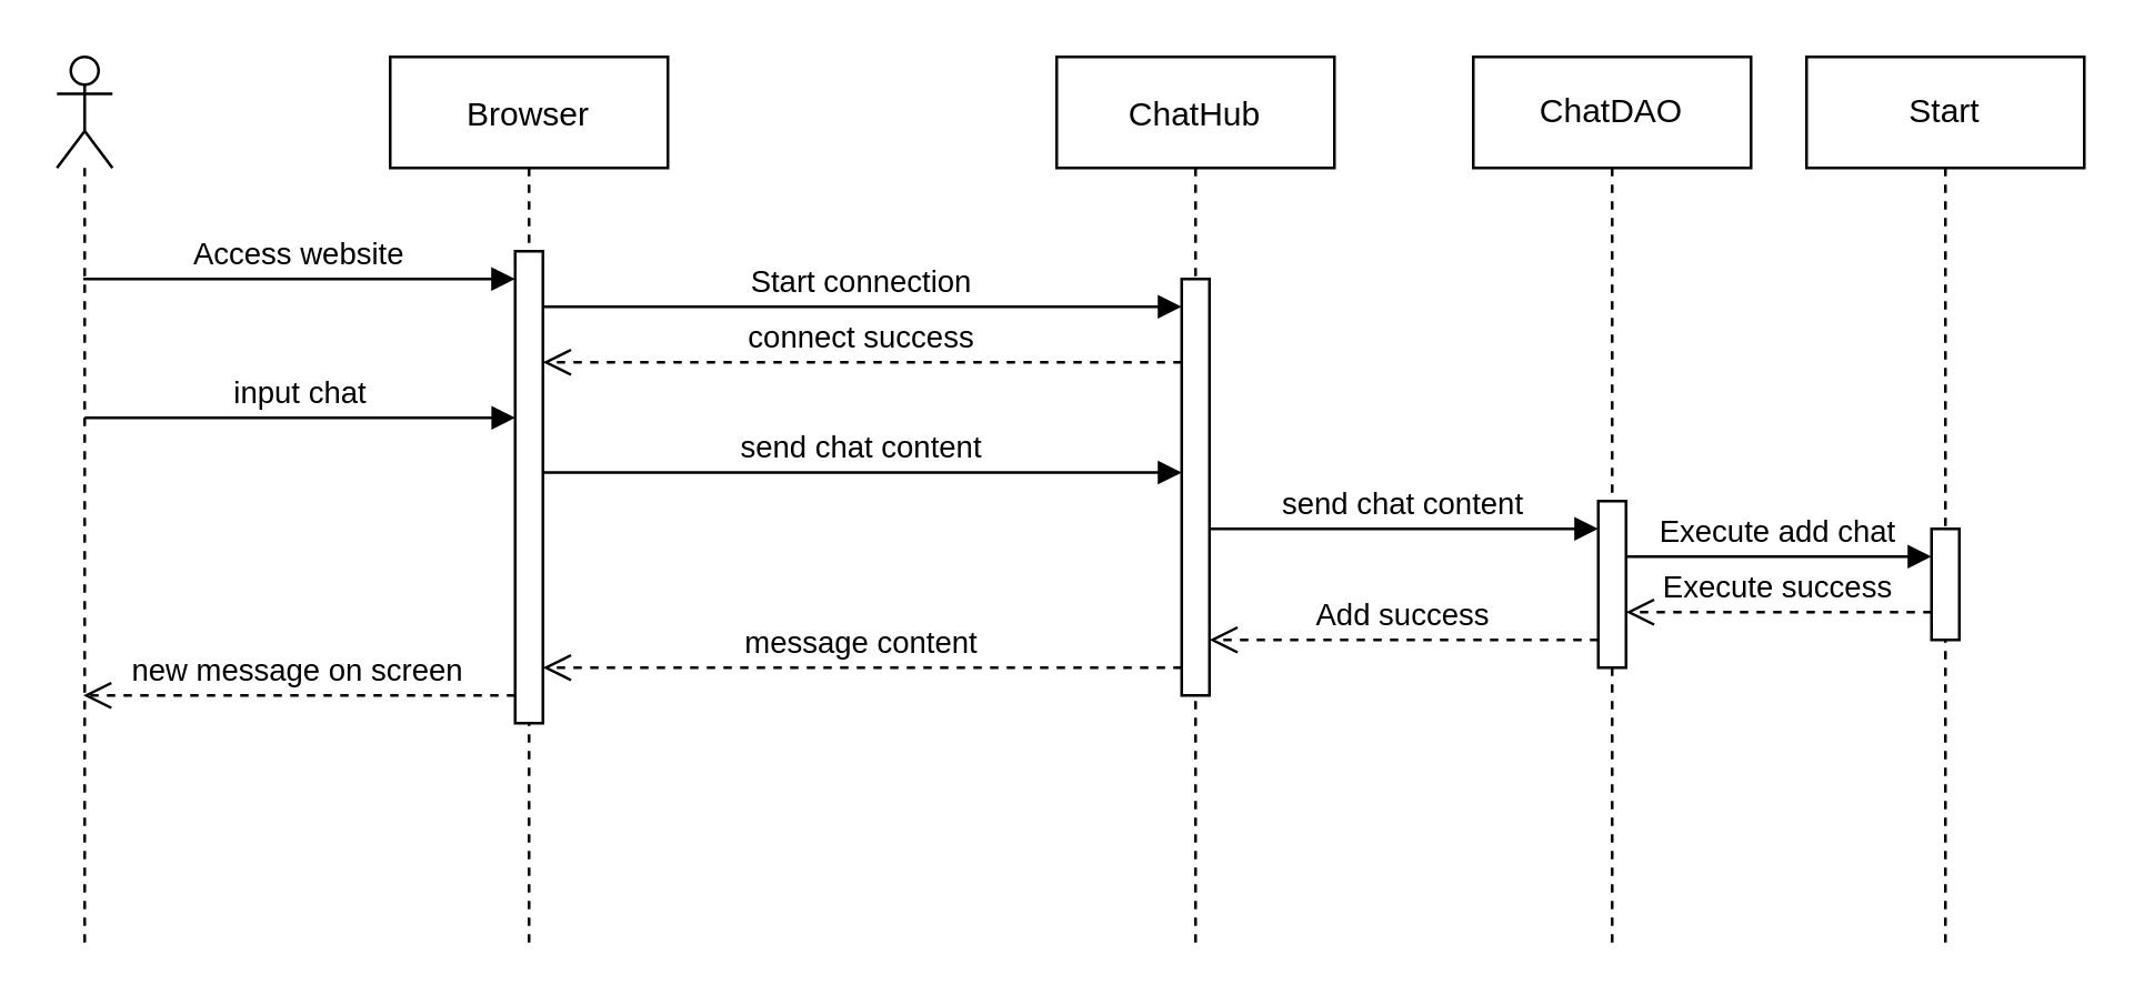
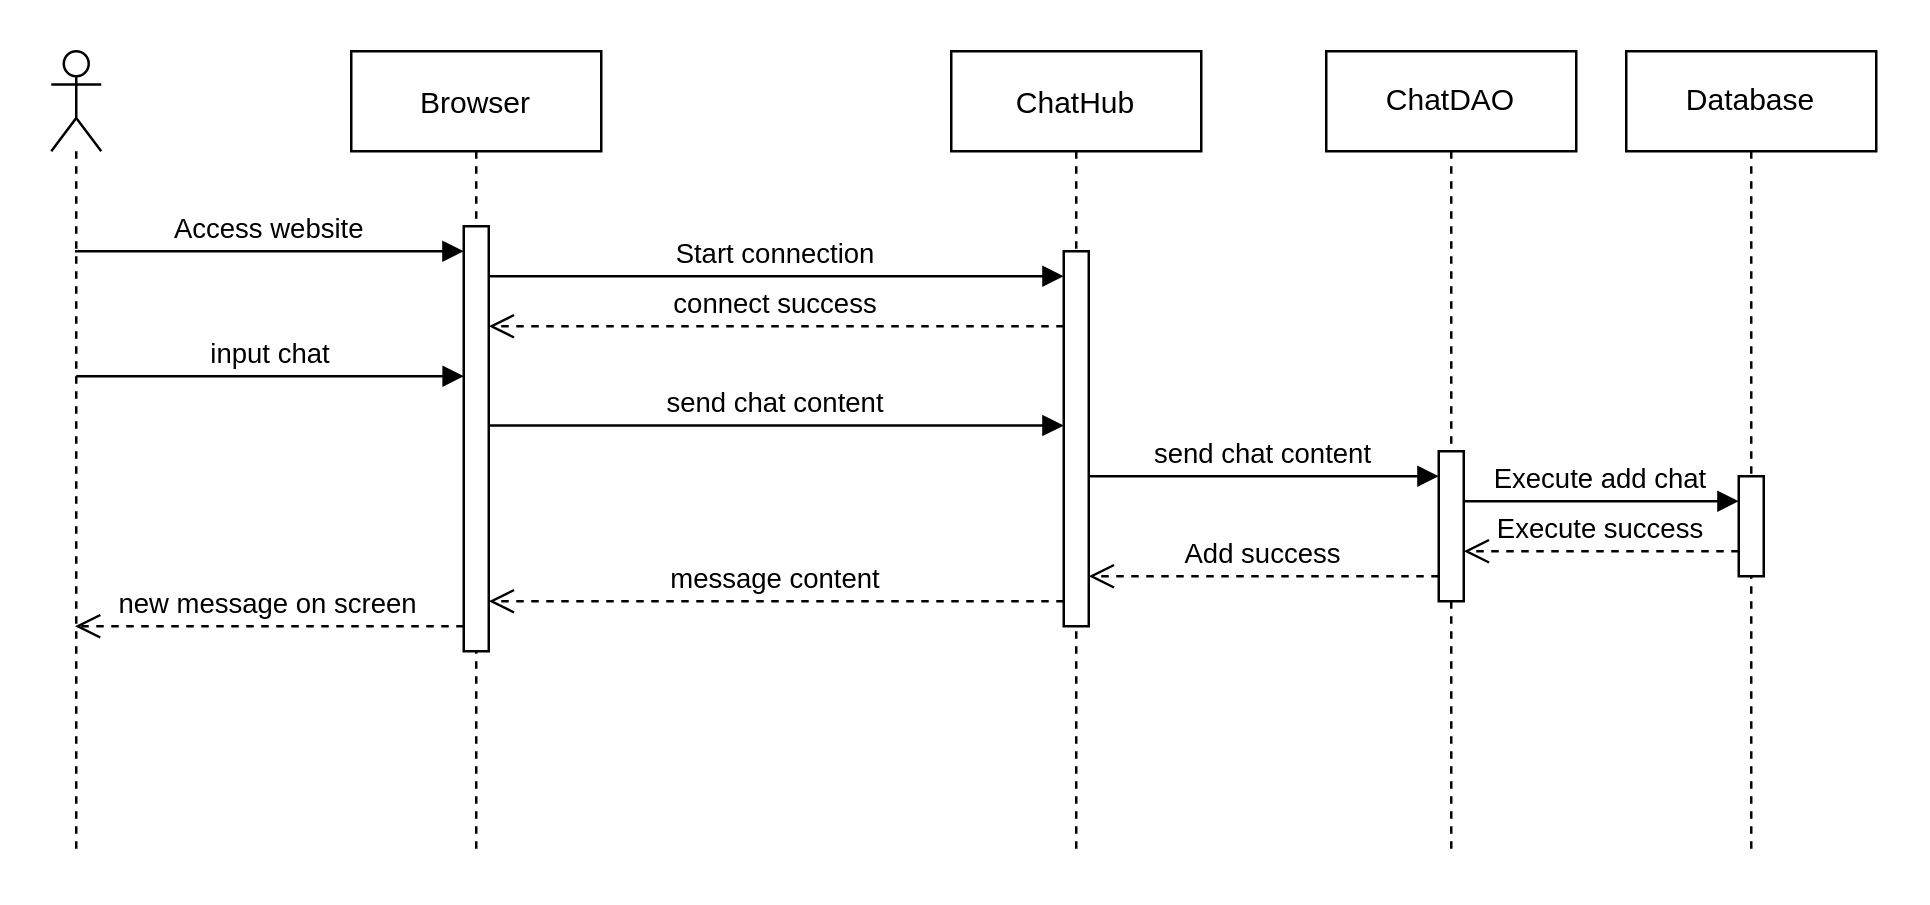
  <mxCell id="0" />
  <mxCell id="1" parent="0" />
  <mxCell id="2" value="Browser" style="shape=umlLifeline;perimeter=lifelinePerimeter;container=1;collapsible=0;recursiveResize=0;rounded=0;shadow=0;strokeWidth=1;" parent="1" vertex="1"><mxGeometry x="140" y="20" width="100" height="320" as="geometry" /></mxCell>
  <mxCell id="3" value="" style="points=[];perimeter=orthogonalPerimeter;rounded=0;shadow=0;strokeWidth=1;" parent="2" vertex="1"><mxGeometry x="45" y="70" width="10" height="170" as="geometry" /></mxCell>
  <mxCell id="4" value="ChatHub" style="shape=umlLifeline;perimeter=lifelinePerimeter;container=1;collapsible=0;recursiveResize=0;rounded=0;shadow=0;strokeWidth=1;" parent="1" vertex="1"><mxGeometry x="380" y="20" width="100" height="320" as="geometry" /></mxCell>
  <mxCell id="5" value="" style="points=[];perimeter=orthogonalPerimeter;rounded=0;shadow=0;strokeWidth=1;" parent="4" vertex="1"><mxGeometry x="45" y="80" width="10" height="150" as="geometry" /></mxCell>
  <mxCell id="6" value="message content" style="verticalAlign=bottom;endArrow=open;dashed=1;endSize=8;shadow=0;strokeWidth=1;" parent="1" source="5" target="3" edge="1"><mxGeometry relative="1" as="geometry"><mxPoint x="355" y="176" as="targetPoint" /><Array as="points"><mxPoint x="370" y="240" /></Array></mxGeometry></mxCell>
  <mxCell id="7" value="" style="shape=umlLifeline;participant=umlActor;perimeter=lifelinePerimeter;whiteSpace=wrap;html=1;container=1;collapsible=0;recursiveResize=0;verticalAlign=top;spacingTop=36;outlineConnect=0;" vertex="1" parent="1"><mxGeometry x="20" y="20" width="20" height="320" as="geometry" /></mxCell>
  <mxCell id="8" value="Access website" style="verticalAlign=bottom;endArrow=block;shadow=0;strokeWidth=1;" edge="1" parent="1" source="7" target="3"><mxGeometry relative="1" as="geometry"><mxPoint x="130" y="110" as="sourcePoint" /><mxPoint x="150" y="110" as="targetPoint" /><Array as="points"><mxPoint x="160" y="100" /></Array></mxGeometry></mxCell>
  <mxCell id="9" value="Start connection" style="verticalAlign=bottom;endArrow=block;shadow=0;strokeWidth=1;" edge="1" parent="1" source="3" target="5"><mxGeometry relative="1" as="geometry"><mxPoint x="209.999" y="110" as="sourcePoint" /><mxPoint x="365.07" y="110" as="targetPoint" /><Array as="points"><mxPoint x="340.07" y="110" /></Array></mxGeometry></mxCell>
  <mxCell id="10" value="connect success" style="verticalAlign=bottom;endArrow=open;dashed=1;endSize=8;shadow=0;strokeWidth=1;" edge="1" parent="1" source="5" target="3"><mxGeometry relative="1" as="geometry"><mxPoint x="210" y="130" as="targetPoint" /><mxPoint x="390" y="130" as="sourcePoint" /><Array as="points"><mxPoint x="280" y="130" /></Array></mxGeometry></mxCell>
  <mxCell id="11" value="input chat" style="verticalAlign=bottom;endArrow=block;shadow=0;strokeWidth=1;" edge="1" parent="1"><mxGeometry relative="1" as="geometry"><mxPoint x="29.999" y="150" as="sourcePoint" /><mxPoint x="185.07" y="150" as="targetPoint" /><Array as="points"><mxPoint x="160.07" y="150" /></Array></mxGeometry></mxCell>
  <mxCell id="12" value="send chat content" style="verticalAlign=bottom;endArrow=block;shadow=0;strokeWidth=1;" edge="1" parent="1" source="3" target="5"><mxGeometry relative="1" as="geometry"><mxPoint x="210" y="169.71" as="sourcePoint" /><mxPoint x="327.54" y="169.71" as="targetPoint" /><Array as="points"><mxPoint x="302.54" y="169.71" /></Array></mxGeometry></mxCell>
  <mxCell id="13" value="ChatDAO" style="shape=umlLifeline;perimeter=lifelinePerimeter;whiteSpace=wrap;html=1;container=1;collapsible=0;recursiveResize=0;outlineConnect=0;" vertex="1" parent="1"><mxGeometry x="530" y="20" width="100" height="320" as="geometry" /></mxCell>
  <mxCell id="14" value="" style="html=1;points=[];perimeter=orthogonalPerimeter;" vertex="1" parent="13"><mxGeometry x="45" y="160" width="10" height="60" as="geometry" /></mxCell>
  <mxCell id="15" value="send chat content" style="verticalAlign=bottom;endArrow=block;shadow=0;strokeWidth=1;" edge="1" parent="1" source="5" target="14"><mxGeometry relative="1" as="geometry"><mxPoint x="455" y="190.29" as="sourcePoint" /><mxPoint x="555" y="190.29" as="targetPoint" /><Array as="points"><mxPoint x="512.54" y="190" /></Array></mxGeometry></mxCell>
- <mxCell id="16" value="Start" style="shape=umlLifeline;perimeter=lifelinePerimeter;whiteSpace=wrap;html=1;container=1;collapsible=0;recursiveResize=0;outlineConnect=0;" vertex="1" parent="1"><mxGeometry x="650" y="20" width="100" height="320" as="geometry" /></mxCell>
+ <mxCell id="16" value="Database" style="shape=umlLifeline;perimeter=lifelinePerimeter;whiteSpace=wrap;html=1;container=1;collapsible=0;recursiveResize=0;outlineConnect=0;" vertex="1" parent="1"><mxGeometry x="650" y="20" width="100" height="320" as="geometry" /></mxCell>
  <mxCell id="17" value="" style="html=1;points=[];perimeter=orthogonalPerimeter;" vertex="1" parent="16"><mxGeometry x="45" y="170" width="10" height="40" as="geometry" /></mxCell>
  <mxCell id="18" value="Execute add chat" style="verticalAlign=bottom;endArrow=block;shadow=0;strokeWidth=1;" edge="1" parent="1" source="14" target="17"><mxGeometry relative="1" as="geometry"><mxPoint x="600" y="200" as="sourcePoint" /><mxPoint x="678" y="200" as="targetPoint" /><Array as="points"><mxPoint x="677.54" y="200" /></Array></mxGeometry></mxCell>
  <mxCell id="19" value="Execute success" style="verticalAlign=bottom;endArrow=open;dashed=1;endSize=8;shadow=0;strokeWidth=1;" edge="1" parent="1" source="17" target="14"><mxGeometry relative="1" as="geometry"><mxPoint x="590" y="220" as="targetPoint" /><mxPoint x="680" y="220" as="sourcePoint" /><Array as="points"><mxPoint x="660" y="220" /></Array></mxGeometry></mxCell>
  <mxCell id="20" value="Add success" style="verticalAlign=bottom;endArrow=open;dashed=1;endSize=8;shadow=0;strokeWidth=1;" edge="1" parent="1" source="14" target="5"><mxGeometry relative="1" as="geometry"><mxPoint x="450" y="230" as="targetPoint" /><mxPoint x="560" y="230" as="sourcePoint" /><Array as="points"><mxPoint x="525" y="230" /></Array></mxGeometry></mxCell>
  <mxCell id="21" value="new message on screen" style="verticalAlign=bottom;endArrow=open;dashed=1;endSize=8;shadow=0;strokeWidth=1;" edge="1" parent="1" source="3" target="7"><mxGeometry relative="1" as="geometry"><mxPoint x="40" y="250" as="targetPoint" /><mxPoint x="180" y="250" as="sourcePoint" /><Array as="points"><mxPoint x="130" y="250" /></Array></mxGeometry></mxCell>
